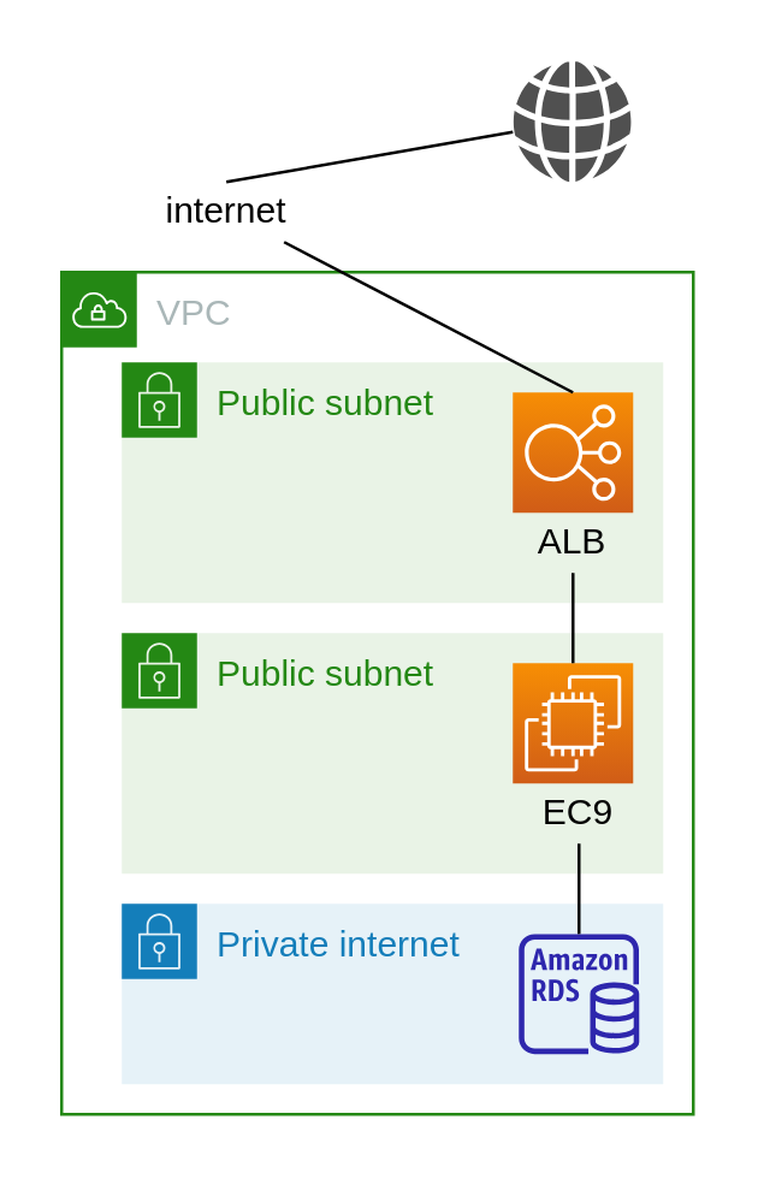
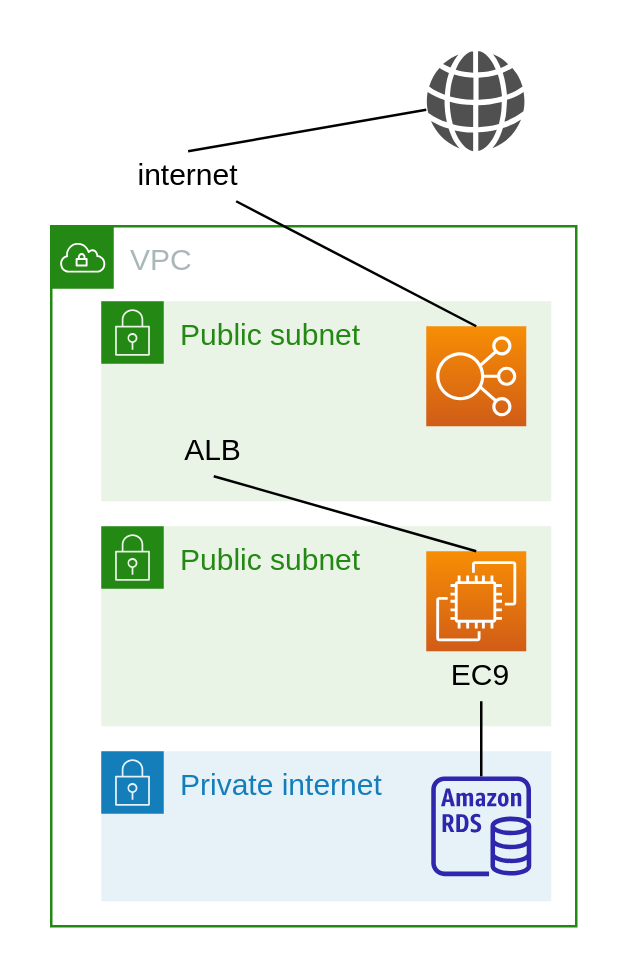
  <mxCell id="0" />
  <mxCell id="1" parent="0" />
  <mxCell id="2" value="Public subnet" style="points=[[0,0],[0.25,0],[0.5,0],[0.75,0],[1,0],[1,0.25],[1,0.5],[1,0.75],[1,1],[0.75,1],[0.5,1],[0.25,1],[0,1],[0,0.75],[0,0.5],[0,0.25]];outlineConnect=0;gradientColor=none;html=1;whiteSpace=wrap;fontSize=12;fontStyle=0;container=1;pointerEvents=0;collapsible=0;recursiveResize=0;shape=mxgraph.aws4.group;grIcon=mxgraph.aws4.group_security_group;grStroke=0;strokeColor=#248814;fillColor=#E9F3E6;verticalAlign=top;align=left;spacingLeft=30;fontColor=#248814;dashed=0;" parent="1" vertex="1"><mxGeometry x="40" y="120" width="180" height="80" as="geometry" /></mxCell>
  <mxCell id="3" value="VPC" style="points=[[0,0],[0.25,0],[0.5,0],[0.75,0],[1,0],[1,0.25],[1,0.5],[1,0.75],[1,1],[0.75,1],[0.5,1],[0.25,1],[0,1],[0,0.75],[0,0.5],[0,0.25]];outlineConnect=0;gradientColor=none;html=1;whiteSpace=wrap;fontSize=12;fontStyle=0;shape=mxgraph.aws4.group;grIcon=mxgraph.aws4.group_vpc;strokeColor=#248814;fillColor=none;verticalAlign=top;align=left;spacingLeft=30;fontColor=#AAB7B8;dashed=0;" vertex="1" parent="2"><mxGeometry x="-20" y="-30" width="210" height="280" as="geometry" /></mxCell>
  <mxCell id="4" value="" style="sketch=0;points=[[0,0,0],[0.25,0,0],[0.5,0,0],[0.75,0,0],[1,0,0],[0,1,0],[0.25,1,0],[0.5,1,0],[0.75,1,0],[1,1,0],[0,0.25,0],[0,0.5,0],[0,0.75,0],[1,0.25,0],[1,0.5,0],[1,0.75,0]];outlineConnect=0;fontColor=#232F3E;gradientColor=#F78E04;gradientDirection=north;fillColor=#D05C17;strokeColor=#ffffff;dashed=0;verticalLabelPosition=bottom;verticalAlign=top;align=center;html=1;fontSize=12;fontStyle=0;aspect=fixed;shape=mxgraph.aws4.resourceIcon;resIcon=mxgraph.aws4.elastic_load_balancing;" parent="2" vertex="1"><mxGeometry x="130" y="10" width="40" height="40" as="geometry" /></mxCell>
- <mxCell id="5" value="ALB" style="text;html=1;strokeColor=none;fillColor=none;align=center;verticalAlign=middle;whiteSpace=wrap;rounded=0;" vertex="1" parent="2"><mxGeometry x="120" y="50" width="60" height="20" as="geometry" /></mxCell>
+ <mxCell id="5" value="ALB" style="text;html=1;strokeColor=none;fillColor=none;align=center;verticalAlign=middle;whiteSpace=wrap;rounded=0;" vertex="1" parent="2"><mxGeometry x="15" y="50" width="60" height="20" as="geometry" /></mxCell>
  <mxCell id="6" value="Private internet" style="points=[[0,0],[0.25,0],[0.5,0],[0.75,0],[1,0],[1,0.25],[1,0.5],[1,0.75],[1,1],[0.75,1],[0.5,1],[0.25,1],[0,1],[0,0.75],[0,0.5],[0,0.25]];outlineConnect=0;gradientColor=none;html=1;whiteSpace=wrap;fontSize=12;fontStyle=0;shape=mxgraph.aws4.group;grIcon=mxgraph.aws4.group_security_group;grStroke=0;strokeColor=#147EBA;fillColor=#E6F2F8;verticalAlign=top;align=left;spacingLeft=30;fontColor=#147EBA;dashed=0;" vertex="1" parent="1"><mxGeometry x="40" y="300" width="180" height="60" as="geometry" /></mxCell>
  <mxCell id="7" value="" style="sketch=0;pointerEvents=1;shadow=0;dashed=0;html=1;strokeColor=none;fillColor=#505050;labelPosition=center;verticalLabelPosition=bottom;verticalAlign=top;outlineConnect=0;align=center;shape=mxgraph.office.concepts.globe_internet;" vertex="1" parent="1"><mxGeometry x="170" width="39.5" height="40" as="geometry" y="20" /></mxCell>
  <mxCell id="8" value="Public subnet" style="points=[[0,0],[0.25,0],[0.5,0],[0.75,0],[1,0],[1,0.25],[1,0.5],[1,0.75],[1,1],[0.75,1],[0.5,1],[0.25,1],[0,1],[0,0.75],[0,0.5],[0,0.25]];outlineConnect=0;gradientColor=none;html=1;whiteSpace=wrap;fontSize=12;fontStyle=0;container=1;pointerEvents=0;collapsible=0;recursiveResize=0;shape=mxgraph.aws4.group;grIcon=mxgraph.aws4.group_security_group;grStroke=0;strokeColor=#248814;fillColor=#E9F3E6;verticalAlign=top;align=left;spacingLeft=30;fontColor=#248814;dashed=0;" vertex="1" parent="1"><mxGeometry x="40" y="210" width="180" height="80" as="geometry" /></mxCell>
  <mxCell id="9" value="EC9" style="text;html=1;strokeColor=none;fillColor=none;align=center;verticalAlign=middle;whiteSpace=wrap;rounded=0;" vertex="1" parent="8"><mxGeometry x="132" y="50" width="40" height="20" as="geometry" /></mxCell>
  <mxCell id="10" value="" style="sketch=0;points=[[0,0,0],[0.25,0,0],[0.5,0,0],[0.75,0,0],[1,0,0],[0,1,0],[0.25,1,0],[0.5,1,0],[0.75,1,0],[1,1,0],[0,0.25,0],[0,0.5,0],[0,0.75,0],[1,0.25,0],[1,0.5,0],[1,0.75,0]];outlineConnect=0;fontColor=#232F3E;gradientColor=#F78E04;gradientDirection=north;fillColor=#D05C17;strokeColor=#ffffff;dashed=0;verticalLabelPosition=bottom;verticalAlign=top;align=center;html=1;fontSize=12;fontStyle=0;aspect=fixed;shape=mxgraph.aws4.resourceIcon;resIcon=mxgraph.aws4.ec2;" parent="8" vertex="1"><mxGeometry x="130" y="10" width="40" height="40" as="geometry" /></mxCell>
  <mxCell id="11" value="" style="sketch=0;outlineConnect=0;fontColor=#232F3E;gradientColor=none;fillColor=#2E27AD;strokeColor=none;dashed=0;verticalLabelPosition=bottom;verticalAlign=top;align=center;html=1;fontSize=12;fontStyle=0;aspect=fixed;pointerEvents=1;shape=mxgraph.aws4.rds_instance;" parent="1" vertex="1"><mxGeometry x="172" y="310" width="40" height="40" as="geometry" /></mxCell>
  <mxCell id="12" value="" style="endArrow=none;html=1;rounded=0;entryX=0.5;entryY=1;entryDx=0;entryDy=0;exitX=0.5;exitY=0;exitDx=0;exitDy=0;exitPerimeter=0;" edge="1" parent="1" source="10" target="5"><mxGeometry width="50" height="50" relative="1" as="geometry"><mxPoint x="222" y="320" as="sourcePoint" /><mxPoint x="272" y="270" as="targetPoint" /></mxGeometry></mxCell>
  <mxCell id="13" value="" style="endArrow=none;html=1;rounded=0;" edge="1" parent="1" source="11"><mxGeometry width="50" height="50" relative="1" as="geometry"><mxPoint x="200" y="230" as="sourcePoint" /><mxPoint x="192" y="280" as="targetPoint" /></mxGeometry></mxCell>
  <mxCell id="14" value="" style="endArrow=none;html=1;rounded=0;exitX=0.5;exitY=0;exitDx=0;exitDy=0;exitPerimeter=0;startArrow=none;" edge="1" parent="1" source="15" target="7"><mxGeometry width="50" height="50" relative="1" as="geometry"><mxPoint x="198" y="230" as="sourcePoint" /><mxPoint x="198" y="200" as="targetPoint" /></mxGeometry></mxCell>
  <mxCell id="15" value="internet" style="text;html=1;strokeColor=none;fillColor=none;align=center;verticalAlign=middle;whiteSpace=wrap;rounded=0;" vertex="1" parent="1"><mxGeometry x="44.75" y="60" width="60" height="20" as="geometry" /></mxCell>
  <mxCell id="16" value="" style="endArrow=none;html=1;rounded=0;exitX=0.5;exitY=0;exitDx=0;exitDy=0;exitPerimeter=0;" edge="1" parent="1" source="4" target="15"><mxGeometry width="50" height="50" relative="1" as="geometry"><mxPoint x="190" y="130" as="sourcePoint" /><mxPoint x="189.795" y="40" as="targetPoint" /></mxGeometry></mxCell>
